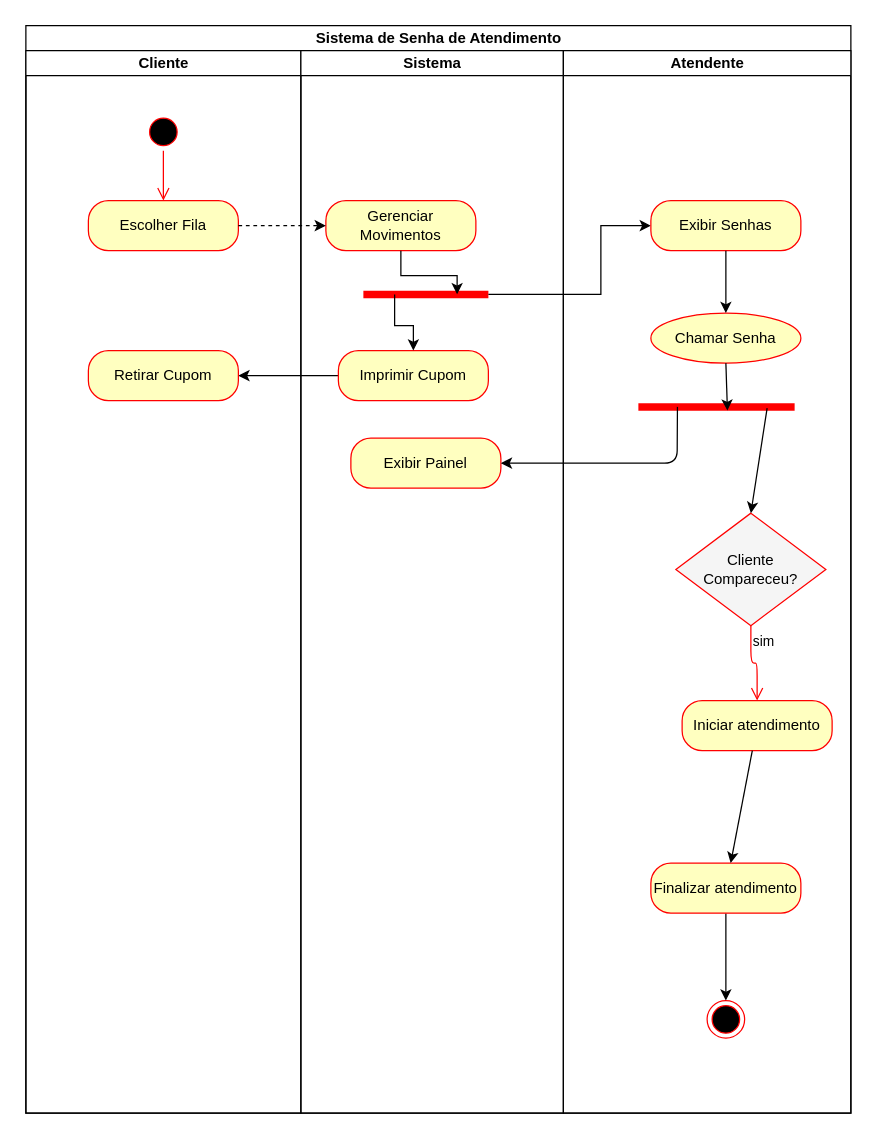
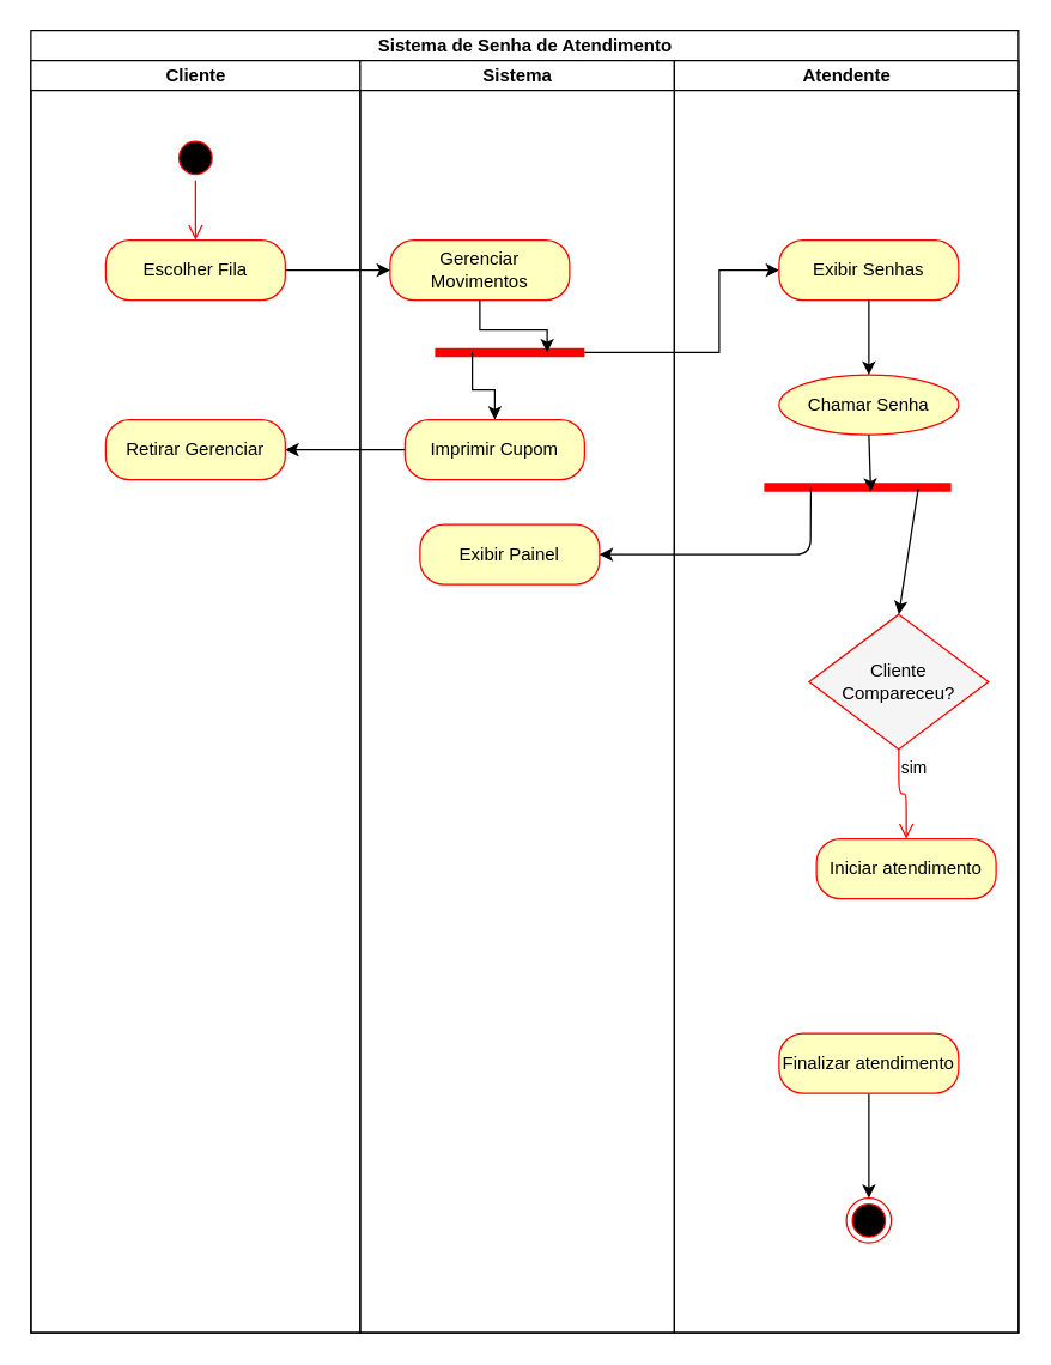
  <mxCell id="0" />
  <mxCell id="1" parent="0" />
  <mxCell id="2" value="Sistema de Senha de Atendimento" style="swimlane;html=1;childLayout=stackLayout;resizeParent=1;resizeParentMax=0;startSize=20;" vertex="1" parent="1"><mxGeometry x="20" y="20" width="660" height="870" as="geometry" /></mxCell>
  <mxCell id="3" value="Cliente" style="swimlane;html=1;startSize=20;" vertex="1" parent="2"><mxGeometry y="20" width="220" height="850" as="geometry" /></mxCell>
  <mxCell id="4" value="" style="ellipse;html=1;shape=startState;fillColor=#000000;strokeColor=#ff0000;" vertex="1" parent="3"><mxGeometry x="95" y="50" width="30" height="30" as="geometry" /></mxCell>
  <mxCell id="5" value="" style="edgeStyle=orthogonalEdgeStyle;html=1;verticalAlign=bottom;endArrow=open;endSize=8;strokeColor=#ff0000;entryX=0.5;entryY=0;entryDx=0;entryDy=0;" edge="1" source="4" parent="3" target="6"><mxGeometry relative="1" as="geometry"><mxPoint x="110" y="140" as="targetPoint" /></mxGeometry></mxCell>
  <mxCell id="6" value="Escolher Fila" style="rounded=1;whiteSpace=wrap;html=1;arcSize=40;fontColor=#000000;fillColor=#ffffc0;strokeColor=#ff0000;" vertex="1" parent="3"><mxGeometry x="50" y="120" width="120" height="40" as="geometry" /></mxCell>
  <mxCell id="7" value="Sistema" style="swimlane;html=1;startSize=20;" vertex="1" parent="2"><mxGeometry x="220" y="20" width="210" height="850" as="geometry" /></mxCell>
  <mxCell id="8" value="Gerenciar Movimentos" style="rounded=1;whiteSpace=wrap;html=1;arcSize=40;fontColor=#000000;fillColor=#ffffc0;strokeColor=#ff0000;" vertex="1" parent="7"><mxGeometry x="20" y="120" width="120" height="40" as="geometry" /></mxCell>
  <mxCell id="9" value="" style="shape=line;html=1;strokeWidth=6;strokeColor=#ff0000;" vertex="1" parent="7"><mxGeometry x="50" y="190" width="100" height="10" as="geometry" /></mxCell>
  <mxCell id="10" value="" style="edgeStyle=orthogonalEdgeStyle;rounded=0;orthogonalLoop=1;jettySize=auto;html=1;entryX=0.75;entryY=0.5;entryDx=0;entryDy=0;entryPerimeter=0;" edge="1" parent="7" source="8" target="9"><mxGeometry relative="1" as="geometry" /></mxCell>
  <mxCell id="11" value="Exibir Painel" style="rounded=1;whiteSpace=wrap;html=1;arcSize=40;fontColor=#000000;fillColor=#ffffc0;strokeColor=#ff0000;" vertex="1" parent="7"><mxGeometry x="40" y="310" width="120" height="40" as="geometry" /></mxCell>
- <mxCell id="12" value="" style="edgeStyle=orthogonalEdgeStyle;rounded=0;orthogonalLoop=1;jettySize=auto;html=1;dashed=1;" edge="1" parent="2" source="6" target="8"><mxGeometry relative="1" as="geometry" /></mxCell>
+ <mxCell id="12" value="" style="edgeStyle=orthogonalEdgeStyle;rounded=0;orthogonalLoop=1;jettySize=auto;html=1;" edge="1" parent="2" source="6" target="8"><mxGeometry relative="1" as="geometry" /></mxCell>
  <mxCell id="13" value="" style="edgeStyle=orthogonalEdgeStyle;rounded=0;orthogonalLoop=1;jettySize=auto;html=1;entryX=0;entryY=0.5;entryDx=0;entryDy=0;" edge="1" parent="2" source="9" target="15"><mxGeometry relative="1" as="geometry"><Array as="points"><mxPoint x="460" y="215" /><mxPoint x="460" y="160" /></Array></mxGeometry></mxCell>
  <mxCell id="14" value="Atendente" style="swimlane;html=1;startSize=20;" vertex="1" parent="2"><mxGeometry x="430" y="20" width="230" height="850" as="geometry" /></mxCell>
  <mxCell id="15" value="Exibir Senhas" style="rounded=1;whiteSpace=wrap;html=1;arcSize=40;fontColor=#000000;fillColor=#ffffc0;strokeColor=#ff0000;" vertex="1" parent="14"><mxGeometry x="70" y="120" width="120" height="40" as="geometry" /></mxCell>
  <mxCell id="16" value="Chamar Senha" style="ellipse;whiteSpace=wrap;html=1;arcSize=40;fontColor=#000000;fillColor=#ffffc0;strokeColor=#ff0000;" vertex="1" parent="14"><mxGeometry x="70" y="210" width="120" height="40" as="geometry" /></mxCell>
  <mxCell id="17" value="" style="edgeStyle=orthogonalEdgeStyle;rounded=0;orthogonalLoop=1;jettySize=auto;html=1;" edge="1" parent="14" source="15" target="16"><mxGeometry relative="1" as="geometry" /></mxCell>
  <mxCell id="18" value="" style="shape=line;html=1;strokeWidth=6;strokeColor=#ff0000;" vertex="1" parent="14"><mxGeometry x="60" y="280" width="125" height="10" as="geometry" /></mxCell>
  <mxCell id="19" value="" style="endArrow=classic;html=1;exitX=0.5;exitY=1;exitDx=0;exitDy=0;entryX=0.57;entryY=0.8;entryDx=0;entryDy=0;entryPerimeter=0;" edge="1" parent="14" source="16" target="18"><mxGeometry width="50" height="50" relative="1" as="geometry"><mxPoint x="90" y="360" as="sourcePoint" /><mxPoint x="140" y="310" as="targetPoint" /></mxGeometry></mxCell>
  <mxCell id="20" value="Cliente &lt;br&gt;Compareceu?" style="rhombus;whiteSpace=wrap;html=1;fillColor=#f5f5f5;strokeColor=#ff0000;" vertex="1" parent="14"><mxGeometry x="90" y="370" width="120" height="90" as="geometry" /></mxCell>
  <mxCell id="21" value="sim" style="edgeStyle=orthogonalEdgeStyle;html=1;align=left;verticalAlign=top;endArrow=open;endSize=8;strokeColor=#ff0000;entryX=0.5;entryY=0;entryDx=0;entryDy=0;" edge="1" source="20" parent="14" target="23"><mxGeometry x="-1" relative="1" as="geometry"><mxPoint x="115" y="500" as="targetPoint" /></mxGeometry></mxCell>
  <mxCell id="22" value="" style="endArrow=classic;html=1;entryX=0.5;entryY=0;entryDx=0;entryDy=0;exitX=0.824;exitY=0.6;exitDx=0;exitDy=0;exitPerimeter=0;" edge="1" parent="14" source="18" target="20"><mxGeometry width="50" height="50" relative="1" as="geometry"><mxPoint x="101.25" y="295" as="sourcePoint" /><mxPoint x="-40" y="340" as="targetPoint" /></mxGeometry></mxCell>
  <mxCell id="23" value="Iniciar atendimento" style="rounded=1;whiteSpace=wrap;html=1;arcSize=40;fontColor=#000000;fillColor=#ffffc0;strokeColor=#ff0000;" vertex="1" parent="14"><mxGeometry x="95" y="520" width="120" height="40" as="geometry" /></mxCell>
  <mxCell id="24" value="" style="ellipse;html=1;shape=endState;fillColor=#000000;strokeColor=#ff0000;" vertex="1" parent="14"><mxGeometry x="115" y="760" width="30" height="30" as="geometry" /></mxCell>
  <mxCell id="25" value="" style="endArrow=classic;html=1;entryX=1;entryY=0.5;entryDx=0;entryDy=0;exitX=0.25;exitY=0.5;exitDx=0;exitDy=0;exitPerimeter=0;" edge="1" parent="2" source="18" target="11"><mxGeometry width="50" height="50" relative="1" as="geometry"><mxPoint x="500" y="410" as="sourcePoint" /><mxPoint x="550" y="360" as="targetPoint" /><Array as="points"><mxPoint x="521" y="350" /></Array></mxGeometry></mxCell>
  <mxCell id="26" value="" style="edgeStyle=orthogonalEdgeStyle;rounded=0;orthogonalLoop=1;jettySize=auto;html=1;" edge="1" parent="1" source="27" target="28"><mxGeometry relative="1" as="geometry" /></mxCell>
  <mxCell id="27" value="Imprimir Cupom" style="rounded=1;whiteSpace=wrap;html=1;arcSize=40;fontColor=#000000;fillColor=#ffffc0;strokeColor=#ff0000;" vertex="1" parent="1"><mxGeometry x="270" y="280" width="120" height="40" as="geometry" /></mxCell>
- <mxCell id="28" value="Retirar Cupom" style="rounded=1;whiteSpace=wrap;html=1;arcSize=40;fontColor=#000000;fillColor=#ffffc0;strokeColor=#ff0000;" vertex="1" parent="1"><mxGeometry x="70" y="280" width="120" height="40" as="geometry" /></mxCell>
+ <mxCell id="28" value="Retirar Gerenciar" style="rounded=1;whiteSpace=wrap;html=1;arcSize=40;fontColor=#000000;fillColor=#ffffc0;strokeColor=#ff0000;" vertex="1" parent="1"><mxGeometry x="70" y="280" width="120" height="40" as="geometry" /></mxCell>
  <mxCell id="29" value="" style="edgeStyle=orthogonalEdgeStyle;rounded=0;orthogonalLoop=1;jettySize=auto;html=1;exitX=0.25;exitY=0.5;exitDx=0;exitDy=0;exitPerimeter=0;" edge="1" parent="1" source="9" target="27"><mxGeometry relative="1" as="geometry" /></mxCell>
  <mxCell id="30" value="" style="edgeStyle=none;rounded=0;orthogonalLoop=1;jettySize=auto;html=1;entryX=0.5;entryY=0;entryDx=0;entryDy=0;" edge="1" parent="1" source="31" target="24"><mxGeometry relative="1" as="geometry"><mxPoint x="588.333" y="810" as="targetPoint" /></mxGeometry></mxCell>
  <mxCell id="31" value="Finalizar atendimento" style="rounded=1;whiteSpace=wrap;html=1;arcSize=40;fontColor=#000000;fillColor=#ffffc0;strokeColor=#ff0000;" vertex="1" parent="1"><mxGeometry x="520" y="690" width="120" height="40" as="geometry" /></mxCell>
- <mxCell id="32" value="" style="edgeStyle=none;rounded=0;orthogonalLoop=1;jettySize=auto;html=1;" edge="1" parent="1" source="23" target="31"><mxGeometry relative="1" as="geometry" /></mxCell>
